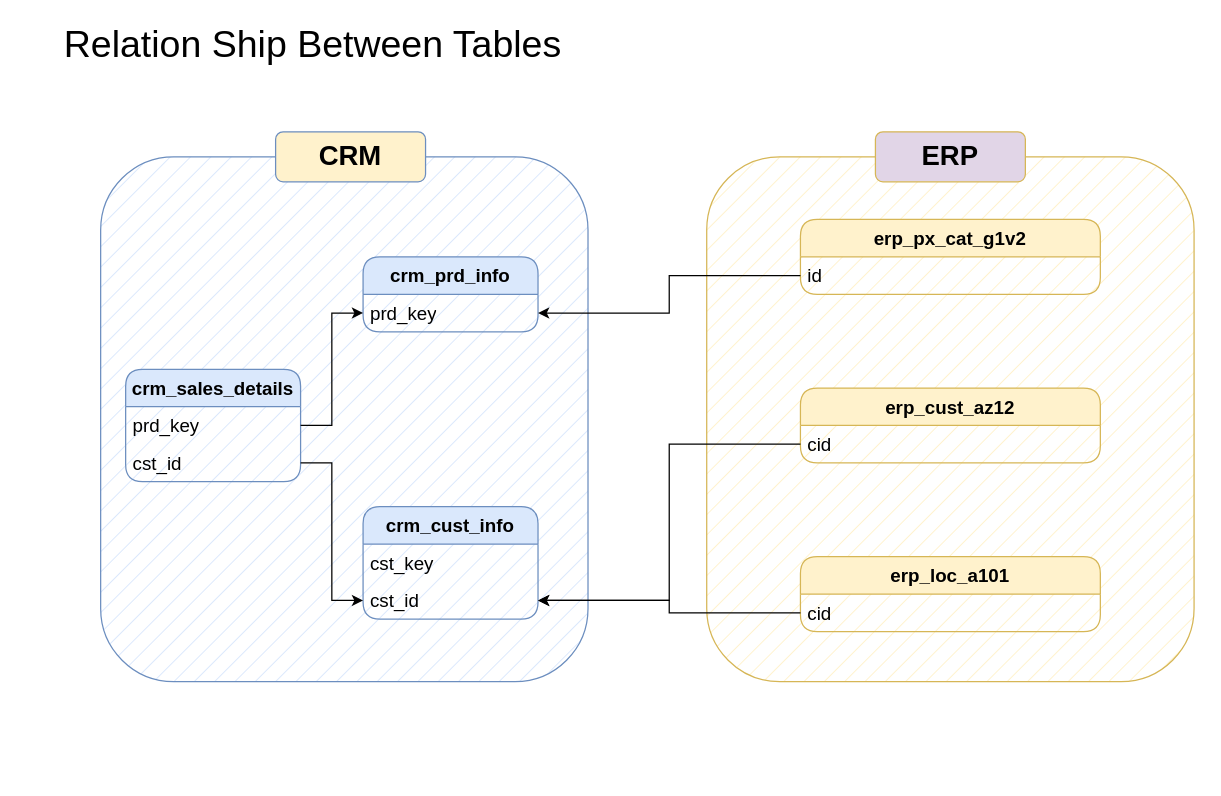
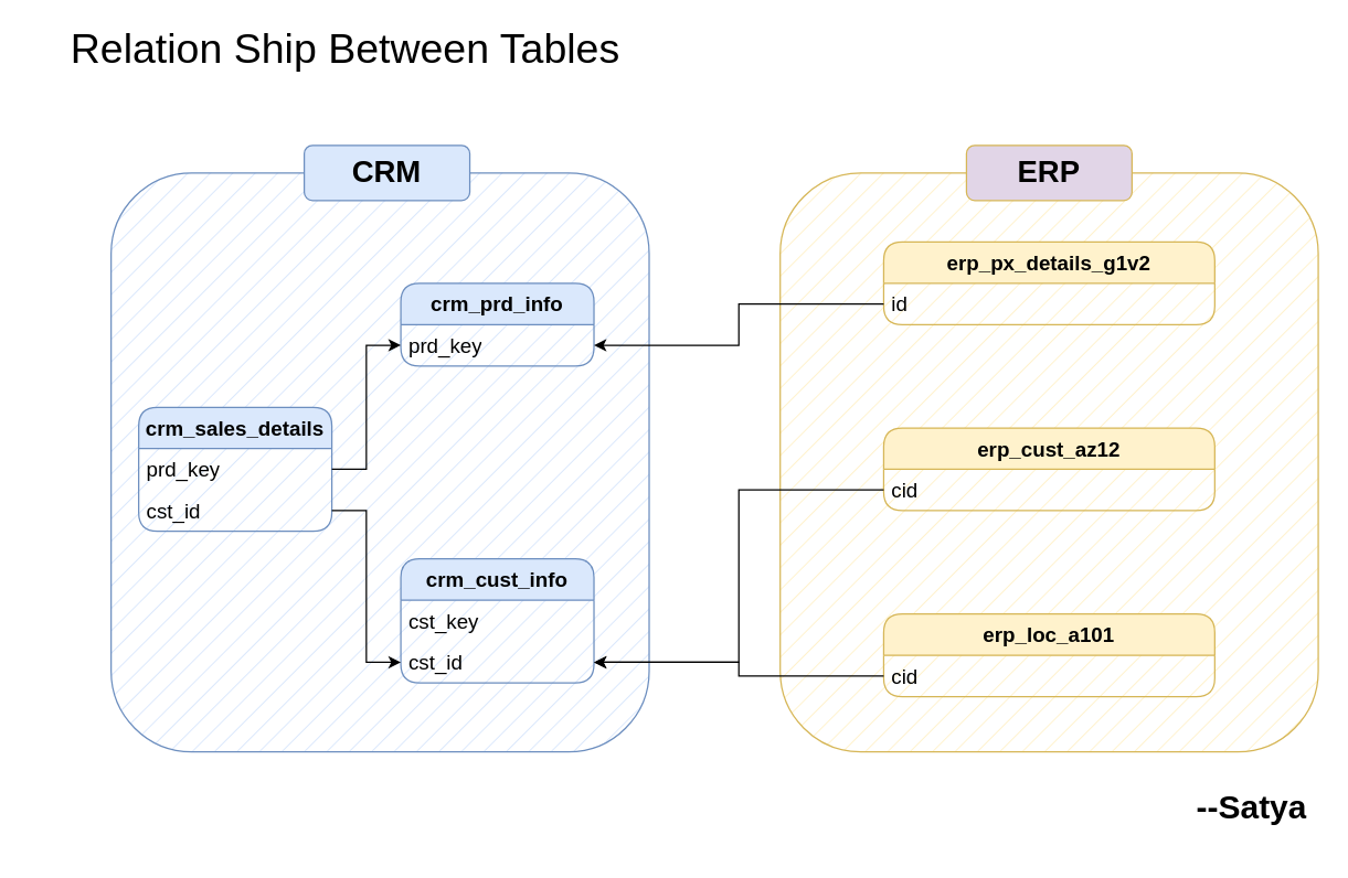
  <mxCell id="0" />
  <mxCell id="1" parent="0" />
  <mxCell id="2" value="" style="rounded=1;whiteSpace=wrap;html=1;fillColor=#dae8fc;strokeColor=#6c8ebf;fillStyle=hatch;" vertex="1" parent="1"><mxGeometry x="80" y="125" width="390" height="420" as="geometry" /></mxCell>
  <mxCell id="3" value="" style="rounded=1;whiteSpace=wrap;html=1;fillColor=#fff2cc;strokeColor=#d6b656;fillStyle=hatch;" vertex="1" parent="1"><mxGeometry x="565" y="125" width="390" height="420" as="geometry" /></mxCell>
- <mxCell id="4" value="&lt;font style=&quot;font-size: 22px;&quot;&gt;&lt;b&gt;CRM&lt;/b&gt;&lt;/font&gt;" style="rounded=1;whiteSpace=wrap;html=1;fillColor=#fff2cc;strokeColor=#6c8ebf;" vertex="1" parent="1"><mxGeometry x="220" y="105" width="120" height="40" as="geometry" /></mxCell>
+ <mxCell id="4" value="&lt;font style=&quot;font-size: 22px;&quot;&gt;&lt;b&gt;CRM&lt;/b&gt;&lt;/font&gt;" style="rounded=1;whiteSpace=wrap;html=1;fillColor=#dae8fc;strokeColor=#6c8ebf;" vertex="1" parent="1"><mxGeometry x="220" y="105" width="120" height="40" as="geometry" /></mxCell>
  <mxCell id="5" value="&lt;font style=&quot;font-size: 22px;&quot;&gt;&lt;b&gt;ERP&lt;/b&gt;&lt;/font&gt;" style="rounded=1;whiteSpace=wrap;html=1;fillColor=#e1d5e7;strokeColor=#d6b656;" vertex="1" parent="1"><mxGeometry x="700" y="105" width="120" height="40" as="geometry" /></mxCell>
  <mxCell id="6" value="&lt;font style=&quot;font-size: 15px;&quot;&gt;&lt;b&gt;crm_sales_details&lt;/b&gt;&lt;/font&gt;" style="swimlane;fontStyle=0;childLayout=stackLayout;horizontal=1;startSize=30;horizontalStack=0;resizeParent=1;resizeParentMax=0;resizeLast=0;collapsible=1;marginBottom=0;whiteSpace=wrap;html=1;swimlaneFillColor=none;strokeWidth=1;perimeterSpacing=5;rounded=1;fillColor=#dae8fc;strokeColor=#6c8ebf;" vertex="1" parent="1"><mxGeometry x="100" y="295" width="140" height="90" as="geometry" /></mxCell>
  <mxCell id="7" value="&lt;font style=&quot;font-size: 15px;&quot;&gt;prd_key&lt;/font&gt;" style="text;strokeColor=none;fillColor=none;align=left;verticalAlign=middle;spacingLeft=4;spacingRight=4;overflow=hidden;points=[[0,0.5],[1,0.5]];portConstraint=eastwest;rotatable=0;whiteSpace=wrap;html=1;" vertex="1" parent="6"><mxGeometry y="30" width="140" height="30" as="geometry" /></mxCell>
  <mxCell id="8" value="&lt;font style=&quot;font-size: 15px;&quot;&gt;cst_id&lt;/font&gt;" style="text;strokeColor=none;fillColor=none;align=left;verticalAlign=middle;spacingLeft=4;spacingRight=4;overflow=hidden;points=[[0,0.5],[1,0.5]];portConstraint=eastwest;rotatable=0;whiteSpace=wrap;html=1;" vertex="1" parent="6"><mxGeometry y="60" width="140" height="30" as="geometry" /></mxCell>
  <mxCell id="9" value="&lt;font style=&quot;font-size: 15px;&quot;&gt;&lt;b&gt;crm_prd_info&lt;/b&gt;&lt;/font&gt;" style="swimlane;fontStyle=0;childLayout=stackLayout;horizontal=1;startSize=30;horizontalStack=0;resizeParent=1;resizeParentMax=0;resizeLast=0;collapsible=1;marginBottom=0;whiteSpace=wrap;html=1;swimlaneFillColor=none;strokeWidth=1;perimeterSpacing=5;rounded=1;fillColor=#dae8fc;strokeColor=#6c8ebf;" vertex="1" parent="1"><mxGeometry x="290" y="205" width="140" height="60" as="geometry" /></mxCell>
  <mxCell id="10" value="&lt;font style=&quot;font-size: 15px;&quot;&gt;prd_key&lt;/font&gt;" style="text;strokeColor=none;fillColor=none;align=left;verticalAlign=middle;spacingLeft=4;spacingRight=4;overflow=hidden;points=[[0,0.5],[1,0.5]];portConstraint=eastwest;rotatable=0;whiteSpace=wrap;html=1;" vertex="1" parent="9"><mxGeometry y="30" width="140" height="30" as="geometry" /></mxCell>
  <mxCell id="11" value="&lt;font style=&quot;font-size: 15px;&quot;&gt;&lt;b&gt;crm_cust_info&lt;/b&gt;&lt;/font&gt;" style="swimlane;fontStyle=0;childLayout=stackLayout;horizontal=1;startSize=30;horizontalStack=0;resizeParent=1;resizeParentMax=0;resizeLast=0;collapsible=1;marginBottom=0;whiteSpace=wrap;html=1;swimlaneFillColor=none;strokeWidth=1;perimeterSpacing=5;rounded=1;fillColor=#dae8fc;strokeColor=#6c8ebf;" vertex="1" parent="1"><mxGeometry x="290" y="405" width="140" height="90" as="geometry" /></mxCell>
  <mxCell id="12" value="&lt;font style=&quot;font-size: 15px;&quot;&gt;cst_key&lt;/font&gt;" style="text;strokeColor=none;fillColor=none;align=left;verticalAlign=middle;spacingLeft=4;spacingRight=4;overflow=hidden;points=[[0,0.5],[1,0.5]];portConstraint=eastwest;rotatable=0;whiteSpace=wrap;html=1;" vertex="1" parent="11"><mxGeometry y="30" width="140" height="30" as="geometry" /></mxCell>
  <mxCell id="13" value="&lt;font style=&quot;font-size: 15px;&quot;&gt;cst_id&lt;/font&gt;" style="text;strokeColor=none;fillColor=none;align=left;verticalAlign=middle;spacingLeft=4;spacingRight=4;overflow=hidden;points=[[0,0.5],[1,0.5]];portConstraint=eastwest;rotatable=0;whiteSpace=wrap;html=1;" vertex="1" parent="11"><mxGeometry y="60" width="140" height="30" as="geometry" /></mxCell>
  <mxCell id="14" style="edgeStyle=orthogonalEdgeStyle;rounded=0;orthogonalLoop=1;jettySize=auto;html=1;entryX=0;entryY=0.5;entryDx=0;entryDy=0;exitX=1;exitY=0.5;exitDx=0;exitDy=0;" edge="1" parent="1" source="8" target="13"><mxGeometry relative="1" as="geometry" /></mxCell>
  <mxCell id="15" style="edgeStyle=orthogonalEdgeStyle;rounded=0;orthogonalLoop=1;jettySize=auto;html=1;exitX=1;exitY=0.5;exitDx=0;exitDy=0;" edge="1" parent="1" source="7" target="10"><mxGeometry relative="1" as="geometry" /></mxCell>
- <mxCell id="16" value="&lt;b&gt;&lt;font style=&quot;font-size: 15px;&quot;&gt;erp_px_cat_g1v2&lt;/font&gt;&lt;/b&gt;" style="swimlane;fontStyle=0;childLayout=stackLayout;horizontal=1;startSize=30;horizontalStack=0;resizeParent=1;resizeParentMax=0;resizeLast=0;collapsible=1;marginBottom=0;whiteSpace=wrap;html=1;swimlaneFillColor=none;strokeWidth=1;perimeterSpacing=5;rounded=1;fillColor=#fff2cc;strokeColor=#d6b656;" vertex="1" parent="1"><mxGeometry x="640" y="175" width="240" height="60" as="geometry" /></mxCell>
+ <mxCell id="16" value="&lt;b&gt;&lt;font style=&quot;font-size: 15px;&quot;&gt;erp_px_details_g1v2&lt;/font&gt;&lt;/b&gt;" style="swimlane;fontStyle=0;childLayout=stackLayout;horizontal=1;startSize=30;horizontalStack=0;resizeParent=1;resizeParentMax=0;resizeLast=0;collapsible=1;marginBottom=0;whiteSpace=wrap;html=1;swimlaneFillColor=none;strokeWidth=1;perimeterSpacing=5;rounded=1;fillColor=#fff2cc;strokeColor=#d6b656;" vertex="1" parent="1"><mxGeometry x="640" y="175" width="240" height="60" as="geometry" /></mxCell>
  <mxCell id="17" value="&lt;font style=&quot;font-size: 15px;&quot;&gt;id&lt;/font&gt;" style="text;strokeColor=none;fillColor=none;align=left;verticalAlign=middle;spacingLeft=4;spacingRight=4;overflow=hidden;points=[[0,0.5],[1,0.5]];portConstraint=eastwest;rotatable=0;whiteSpace=wrap;html=1;" vertex="1" parent="16"><mxGeometry y="30" width="240" height="30" as="geometry" /></mxCell>
  <mxCell id="18" value="&lt;b&gt;&lt;font style=&quot;font-size: 15px;&quot;&gt;erp_cust_az12&lt;/font&gt;&lt;/b&gt;" style="swimlane;fontStyle=0;childLayout=stackLayout;horizontal=1;startSize=30;horizontalStack=0;resizeParent=1;resizeParentMax=0;resizeLast=0;collapsible=1;marginBottom=0;whiteSpace=wrap;html=1;swimlaneFillColor=none;strokeWidth=1;perimeterSpacing=5;rounded=1;fillColor=#fff2cc;strokeColor=#d6b656;" vertex="1" parent="1"><mxGeometry x="640" y="310" width="240" height="60" as="geometry" /></mxCell>
  <mxCell id="19" value="&lt;font style=&quot;font-size: 15px;&quot;&gt;cid&lt;/font&gt;" style="text;strokeColor=none;fillColor=none;align=left;verticalAlign=middle;spacingLeft=4;spacingRight=4;overflow=hidden;points=[[0,0.5],[1,0.5]];portConstraint=eastwest;rotatable=0;whiteSpace=wrap;html=1;" vertex="1" parent="18"><mxGeometry y="30" width="240" height="30" as="geometry" /></mxCell>
  <mxCell id="20" value="&lt;span style=&quot;font-size: 15px;&quot;&gt;&lt;b&gt;erp_loc_a101&lt;/b&gt;&lt;/span&gt;" style="swimlane;fontStyle=0;childLayout=stackLayout;horizontal=1;startSize=30;horizontalStack=0;resizeParent=1;resizeParentMax=0;resizeLast=0;collapsible=1;marginBottom=0;whiteSpace=wrap;html=1;swimlaneFillColor=none;strokeWidth=1;perimeterSpacing=5;rounded=1;fillColor=#fff2cc;strokeColor=#d6b656;" vertex="1" parent="1"><mxGeometry x="640" y="445" width="240" height="60" as="geometry" /></mxCell>
  <mxCell id="21" value="&lt;font style=&quot;font-size: 15px;&quot;&gt;cid&lt;/font&gt;" style="text;strokeColor=none;fillColor=none;align=left;verticalAlign=middle;spacingLeft=4;spacingRight=4;overflow=hidden;points=[[0,0.5],[1,0.5]];portConstraint=eastwest;rotatable=0;whiteSpace=wrap;html=1;" vertex="1" parent="20"><mxGeometry y="30" width="240" height="30" as="geometry" /></mxCell>
  <mxCell id="22" style="edgeStyle=orthogonalEdgeStyle;rounded=0;orthogonalLoop=1;jettySize=auto;html=1;entryX=1;entryY=0.5;entryDx=0;entryDy=0;" edge="1" parent="1" source="19" target="13"><mxGeometry relative="1" as="geometry" /></mxCell>
  <mxCell id="23" style="edgeStyle=orthogonalEdgeStyle;rounded=0;orthogonalLoop=1;jettySize=auto;html=1;entryX=1;entryY=0.5;entryDx=0;entryDy=0;" edge="1" parent="1" source="21" target="13"><mxGeometry relative="1" as="geometry" /></mxCell>
  <mxCell id="24" style="edgeStyle=orthogonalEdgeStyle;rounded=0;orthogonalLoop=1;jettySize=auto;html=1;entryX=1;entryY=0.5;entryDx=0;entryDy=0;" edge="1" parent="1" source="17" target="10"><mxGeometry relative="1" as="geometry" /></mxCell>
  <mxCell id="25" value="&lt;font style=&quot;font-size: 30px;&quot;&gt;Relation Ship Between Tables&lt;/font&gt;" style="text;html=1;align=center;verticalAlign=middle;whiteSpace=wrap;rounded=0;" vertex="1" parent="1"><mxGeometry x="20" y="20" width="460" height="30" as="geometry" /></mxCell>
+ <mxCell id="26" value="&lt;h1 style=&quot;margin-top: 0px;&quot;&gt;--Satya&lt;/h1&gt;&lt;p&gt;&lt;br&gt;&lt;/p&gt;" style="text;html=1;whiteSpace=wrap;overflow=hidden;rounded=0;" vertex="1" parent="1"><mxGeometry x="865" y="565" width="90" height="50" as="geometry" /></mxCell>
